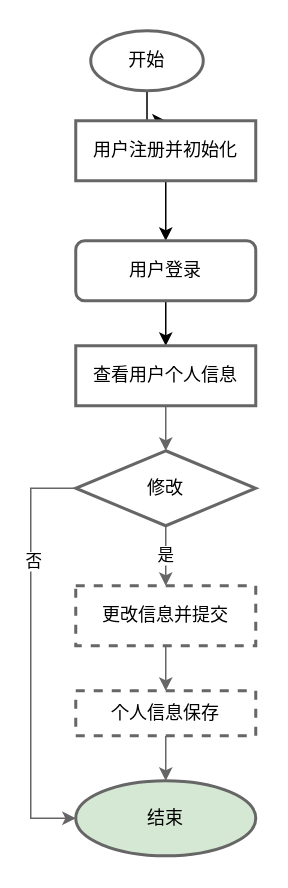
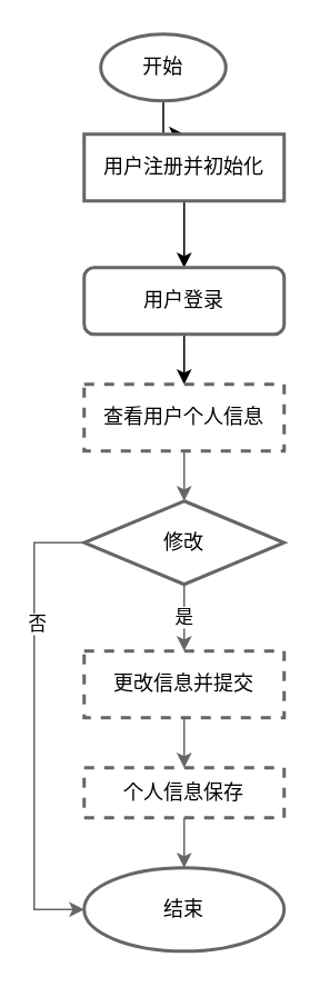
  <mxCell id="0" />
  <mxCell id="1" parent="0" />
  <mxCell id="2" value="" style="edgeStyle=orthogonalEdgeStyle;rounded=0;orthogonalLoop=1;jettySize=auto;html=1;" edge="1" parent="1" source="3" target="5"><mxGeometry relative="1" as="geometry" /></mxCell>
  <mxCell id="3" value="开始" style="strokeWidth=2;html=1;shape=mxgraph.flowchart.start_1;whiteSpace=wrap;strokeColor=#666666;" vertex="1" parent="1"><mxGeometry x="60" y="20" width="75" height="40" as="geometry" /></mxCell>
  <mxCell id="4" value="" style="edgeStyle=orthogonalEdgeStyle;rounded=0;orthogonalLoop=1;jettySize=auto;html=1;" edge="1" parent="1" source="5" target="7"><mxGeometry relative="1" as="geometry" /></mxCell>
  <mxCell id="5" value="用户注册并初始化" style="whiteSpace=wrap;html=1;strokeWidth=2;strokeColor=#666666;" vertex="1" parent="1"><mxGeometry x="50" y="80" width="120" height="40" as="geometry" /></mxCell>
  <mxCell id="6" value="" style="edgeStyle=orthogonalEdgeStyle;rounded=0;orthogonalLoop=1;jettySize=auto;html=1;" edge="1" parent="1" source="7" target="9"><mxGeometry relative="1" as="geometry" /></mxCell>
  <mxCell id="7" value="用户登录" style="whiteSpace=wrap;html=1;strokeWidth=2;strokeColor=#666666;rounded=1;" vertex="1" parent="1"><mxGeometry x="50" y="160" width="120" height="40" as="geometry" /></mxCell>
  <mxCell id="8" value="" style="edgeStyle=orthogonalEdgeStyle;rounded=0;orthogonalLoop=1;jettySize=auto;html=1;strokeColor=#666666;" edge="1" parent="1" source="9" target="13"><mxGeometry relative="1" as="geometry" /></mxCell>
- <mxCell id="9" value="查看用户个人信息" style="whiteSpace=wrap;html=1;strokeWidth=2;strokeColor=#666666;" vertex="1" parent="1"><mxGeometry x="50" y="230" width="120" height="40" as="geometry" /></mxCell>
+ <mxCell id="9" value="查看用户个人信息" style="whiteSpace=wrap;html=1;strokeWidth=2;strokeColor=#666666;dashed=1;" vertex="1" parent="1"><mxGeometry x="50" y="230" width="120" height="40" as="geometry" /></mxCell>
  <mxCell id="10" value="是" style="edgeStyle=orthogonalEdgeStyle;rounded=0;orthogonalLoop=1;jettySize=auto;html=1;strokeColor=#666666;" edge="1" parent="1" source="13" target="15"><mxGeometry relative="1" as="geometry" /></mxCell>
  <mxCell id="11" style="edgeStyle=orthogonalEdgeStyle;rounded=0;orthogonalLoop=1;jettySize=auto;html=1;entryX=0;entryY=0.5;entryDx=0;entryDy=0;strokeColor=#666666;" edge="1" parent="1" source="13" target="18"><mxGeometry relative="1" as="geometry"><Array as="points"><mxPoint x="20" y="325" /><mxPoint x="20" y="545" /></Array></mxGeometry></mxCell>
  <mxCell id="12" value="否" style="edgeLabel;html=1;align=center;verticalAlign=middle;resizable=0;points=[];strokeColor=#666666;" vertex="1" connectable="0" parent="11"><mxGeometry x="-0.446" y="1" relative="1" as="geometry"><mxPoint as="offset" /></mxGeometry></mxCell>
  <mxCell id="13" value="修改" style="rhombus;whiteSpace=wrap;html=1;strokeWidth=2;strokeColor=#666666;" vertex="1" parent="1"><mxGeometry x="50" y="300" width="120" height="50" as="geometry" /></mxCell>
  <mxCell id="14" value="" style="edgeStyle=orthogonalEdgeStyle;rounded=0;orthogonalLoop=1;jettySize=auto;html=1;strokeColor=#666666;" edge="1" parent="1" source="15" target="17"><mxGeometry relative="1" as="geometry" /></mxCell>
  <mxCell id="15" value="更改信息并提交" style="whiteSpace=wrap;html=1;strokeWidth=2;strokeColor=#666666;dashed=1;" vertex="1" parent="1"><mxGeometry x="50" y="390" width="120" height="40" as="geometry" /></mxCell>
  <mxCell id="16" value="" style="edgeStyle=orthogonalEdgeStyle;rounded=0;orthogonalLoop=1;jettySize=auto;html=1;strokeColor=#666666;" edge="1" parent="1" source="17" target="18"><mxGeometry relative="1" as="geometry" /></mxCell>
  <mxCell id="17" value="个人信息保存" style="whiteSpace=wrap;html=1;strokeWidth=2;strokeColor=#666666;dashed=1;" vertex="1" parent="1"><mxGeometry x="50" y="460" width="120" height="30" as="geometry" /></mxCell>
- <mxCell id="18" value="结束" style="ellipse;whiteSpace=wrap;html=1;strokeWidth=2;strokeColor=#666666;fillColor=#d5e8d4;" vertex="1" parent="1"><mxGeometry x="50" y="520" width="120" height="50" as="geometry" /></mxCell>
+ <mxCell id="18" value="结束" style="ellipse;whiteSpace=wrap;html=1;strokeWidth=2;strokeColor=#666666;" vertex="1" parent="1"><mxGeometry x="50" y="520" width="120" height="50" as="geometry" /></mxCell>
